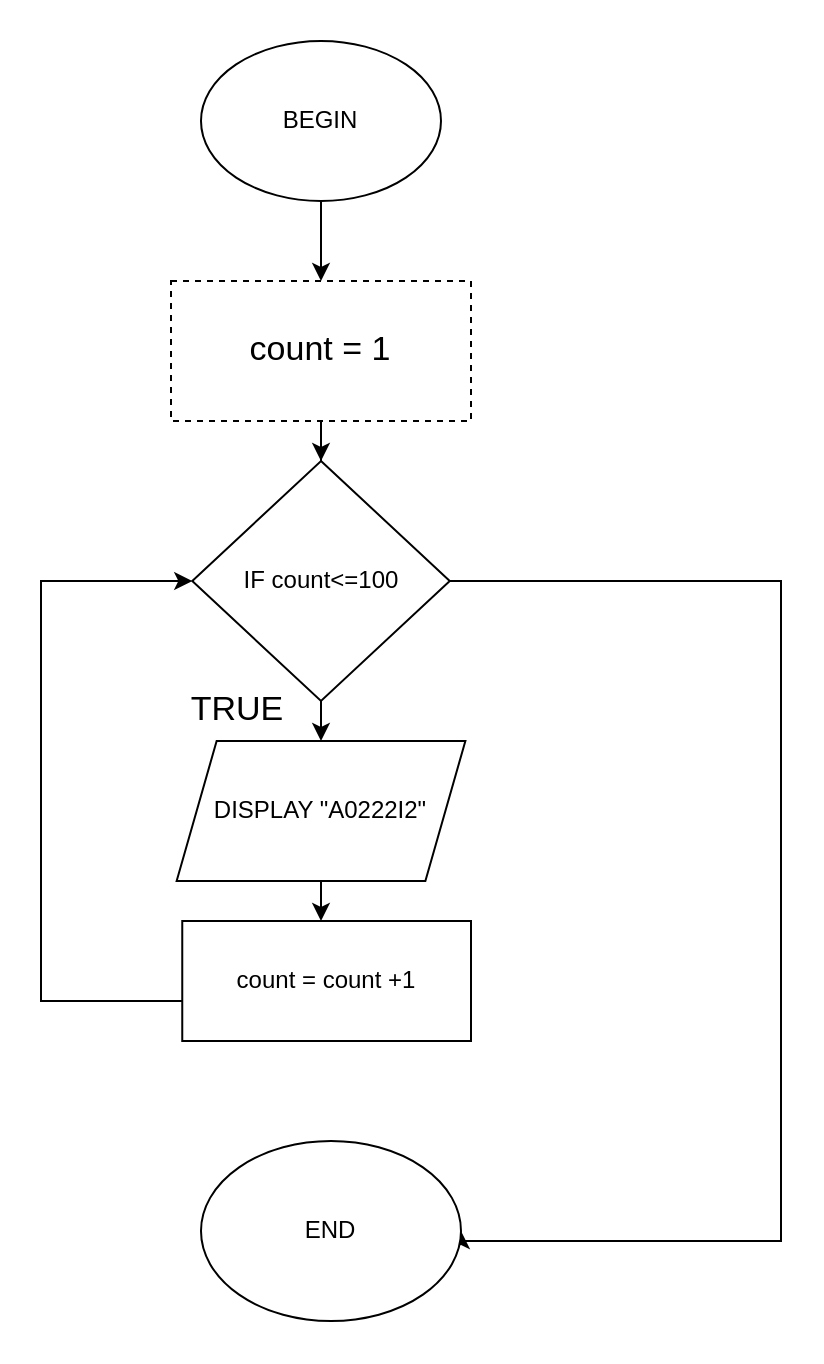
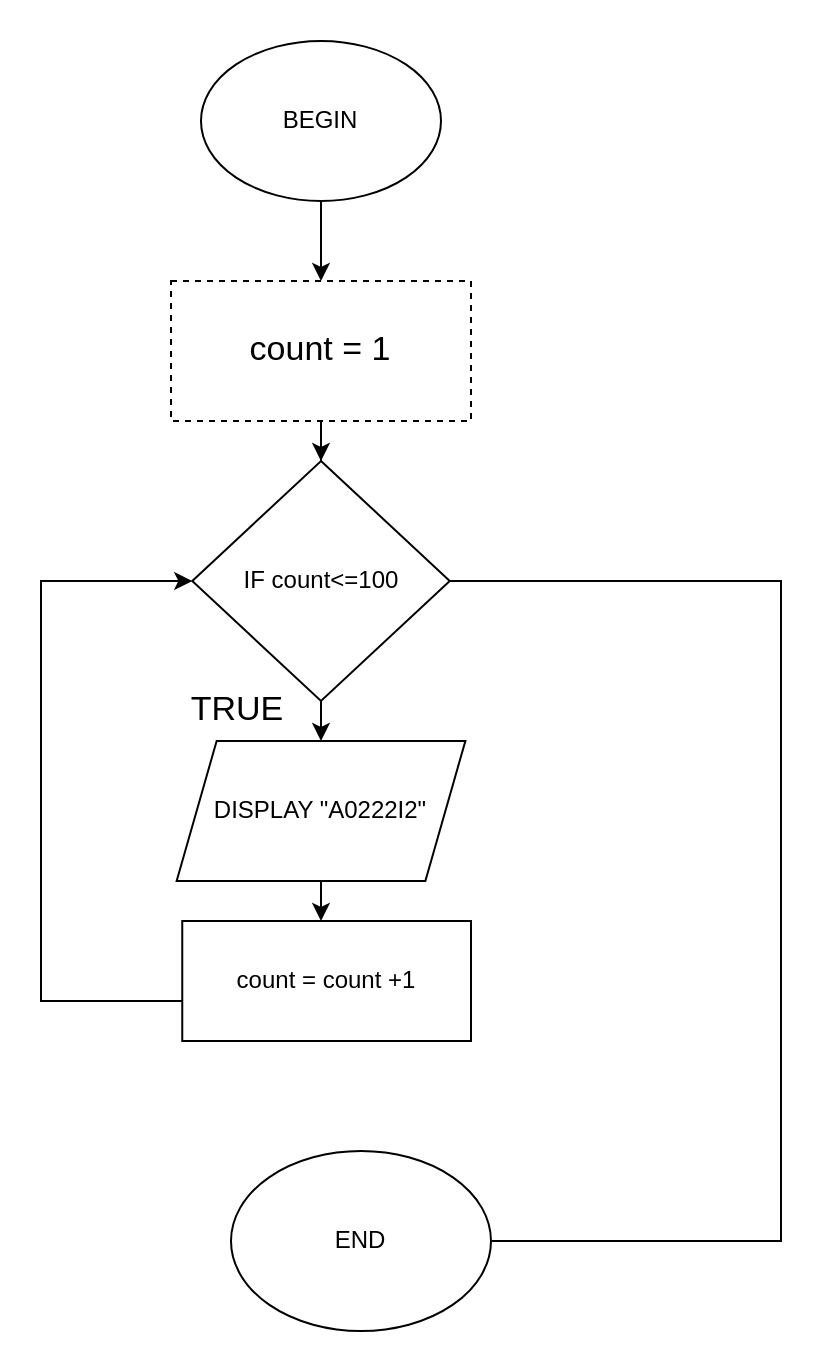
  <mxCell id="0" />
  <mxCell id="1" parent="0" />
  <mxCell id="2" style="edgeStyle=orthogonalEdgeStyle;rounded=0;orthogonalLoop=1;jettySize=auto;html=1;entryX=0.5;entryY=0;entryDx=0;entryDy=0;fontSize=17;" edge="1" parent="1" source="3" target="5"><mxGeometry relative="1" as="geometry" /></mxCell>
  <mxCell id="3" value="BEGIN" style="ellipse;whiteSpace=wrap;html=1;" vertex="1" parent="1"><mxGeometry x="100" y="20" width="120" height="80" as="geometry" /></mxCell>
  <mxCell id="4" style="edgeStyle=orthogonalEdgeStyle;rounded=0;orthogonalLoop=1;jettySize=auto;html=1;entryX=0.5;entryY=0;entryDx=0;entryDy=0;fontSize=17;" edge="1" parent="1" source="5" target="8"><mxGeometry relative="1" as="geometry" /></mxCell>
  <mxCell id="5" value="&lt;font style=&quot;font-size: 17px&quot;&gt;count = 1&lt;/font&gt;" style="rounded=0;whiteSpace=wrap;html=1;dashed=1;" vertex="1" parent="1"><mxGeometry x="85" y="140" width="150" height="70" as="geometry" /></mxCell>
  <mxCell id="6" style="edgeStyle=orthogonalEdgeStyle;rounded=0;orthogonalLoop=1;jettySize=auto;html=1;exitX=0.5;exitY=1;exitDx=0;exitDy=0;entryX=0.5;entryY=0;entryDx=0;entryDy=0;fontSize=17;" edge="1" parent="1" source="8" target="10"><mxGeometry relative="1" as="geometry" /></mxCell>
  <mxCell id="7" style="edgeStyle=orthogonalEdgeStyle;rounded=0;orthogonalLoop=1;jettySize=auto;html=1;entryX=1;entryY=0.5;entryDx=0;entryDy=0;fontSize=17;" edge="1" parent="1" source="8" target="13"><mxGeometry relative="1" as="geometry"><Array as="points"><mxPoint x="390" y="290" /><mxPoint x="390" y="620" /><mxPoint x="230" y="620" /></Array></mxGeometry></mxCell>
  <mxCell id="8" value="IF count&amp;lt;=100" style="rhombus;whiteSpace=wrap;html=1;" vertex="1" parent="1"><mxGeometry x="95.63" y="230" width="128.75" height="120" as="geometry" /></mxCell>
  <mxCell id="9" style="edgeStyle=orthogonalEdgeStyle;rounded=0;orthogonalLoop=1;jettySize=auto;html=1;fontSize=17;" edge="1" parent="1" source="10"><mxGeometry relative="1" as="geometry"><mxPoint x="160.005" y="460" as="targetPoint" /></mxGeometry></mxCell>
  <mxCell id="10" value="DISPLAY &quot;A0222I2&quot;" style="shape=parallelogram;perimeter=parallelogramPerimeter;whiteSpace=wrap;html=1;fixedSize=1;" vertex="1" parent="1"><mxGeometry x="87.82" y="370" width="144.37" height="70" as="geometry" /></mxCell>
  <mxCell id="11" style="edgeStyle=orthogonalEdgeStyle;rounded=0;orthogonalLoop=1;jettySize=auto;html=1;entryX=0;entryY=0.5;entryDx=0;entryDy=0;fontSize=17;" edge="1" parent="1" source="12" target="8"><mxGeometry relative="1" as="geometry"><Array as="points"><mxPoint x="20" y="500" /><mxPoint x="20" y="290" /></Array></mxGeometry></mxCell>
  <mxCell id="12" value="count = count +1" style="rounded=0;whiteSpace=wrap;html=1;" vertex="1" parent="1"><mxGeometry x="90.63" y="460" width="144.37" height="60" as="geometry" /></mxCell>
- <mxCell id="13" value="END" style="ellipse;whiteSpace=wrap;html=1;" vertex="1" parent="1"><mxGeometry x="100" y="570" width="130" height="90" as="geometry" /></mxCell>
+ <mxCell id="13" value="END" style="ellipse;whiteSpace=wrap;html=1;" vertex="1" parent="1"><mxGeometry x="115" y="575" width="130" height="90" as="geometry" /></mxCell>
  <mxCell id="14" value="TRUE" style="text;html=1;align=center;verticalAlign=middle;resizable=0;points=[];autosize=1;strokeColor=none;fillColor=none;fontSize=17;" vertex="1" parent="1"><mxGeometry x="87.82" y="340" width="60" height="30" as="geometry" /></mxCell>
